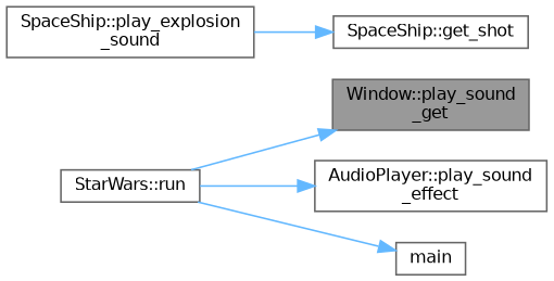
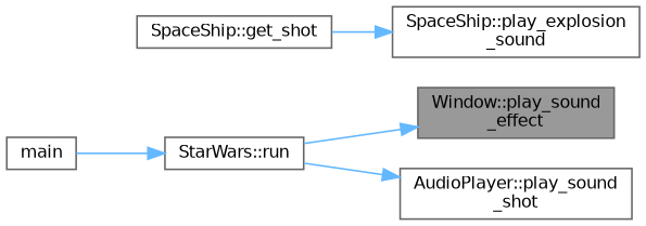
  digraph {
    rankdir=RL
    node [color=grey40 fillcolor=white fontname=Helvetica fontsize=10 shape=box style=filled]
    edge [color=steelblue1 dir=back fontname=Helvetica fontsize=10 labelfontname=Helvetica labelfontsize=10 style=solid]
-   n1 [color=gray40 fillcolor=grey60 fontcolor=black height=0.2 label="Window::play_sound\l_get" width=0.4]
+   n1 [color=gray40 fillcolor=grey60 fontcolor=black height=0.2 label="Window::play_sound\l_effect" width=0.4]
    n2 [height=0.2 label="StarWars::run" width=0.4]
-   n3 [height=0.2 label="AudioPlayer::play_sound\l_effect" width=0.4]
+   n3 [height=0.2 label="AudioPlayer::play_sound\l_shot" width=0.4]
    n4 [height=0.2 label="SpaceShip::play_explosion\l_sound" width=0.4]
    n5 [height=0.2 label="SpaceShip::get_shot" width=0.4]
    n6 [height=0.2 label=main width=0.4]
    n1 -> n2
-   n6 -> n2
+   n2 -> n6
    n3 -> n2
-   n5 -> n4
+   n4 -> n5
  }
